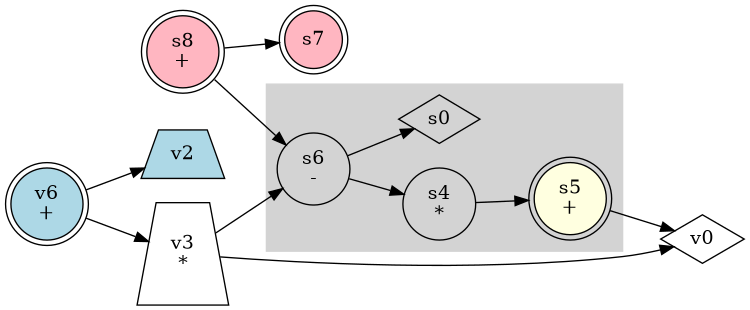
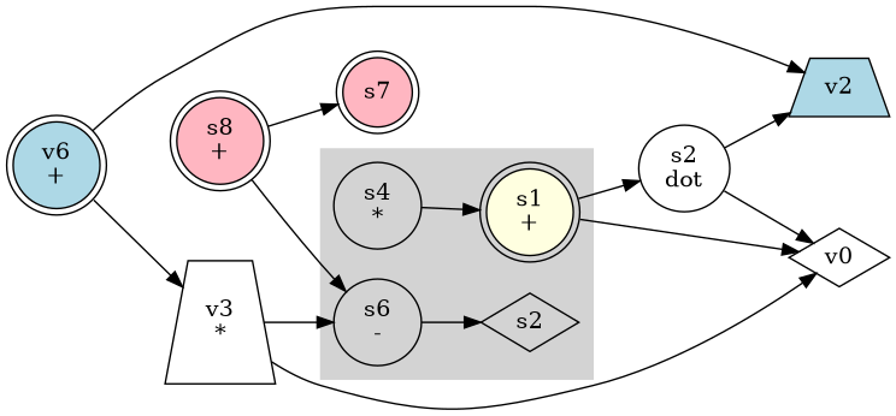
  digraph {
    rankdir=LR
    node [shape=doublecircle]
-   n1 [fillcolor=lightyellow label="s5\n+" style=filled]
+   n1 [fillcolor=lightyellow label="s1\n+" style=filled]
    n2 [label="s4\n*" shape=""]
    n3 [label="s6\n-" shape=""]
-   s0 [shape=diamond]
+   s0 [shape=diamond label=s2]
+   n5 [label="s2\ndot" shape=""]
    v0 [shape=diamond]
    n7 [fillcolor=lightblue label=v2 shape=trapezium style=filled]
    s7 [fillcolor=lightpink style=filled]
    n9 [label="v3\n*" shape=trapezium]
    n10 [fillcolor=lightblue label="v6\n+" style=filled]
    n11 [fillcolor=lightpink label="s8\n+" style=filled]
    subgraph cluster_1 {
      color=lightgrey
      style=filled
      n1
      n2
      n3
      s0
    }
+   n1 -> n5
    n1 -> v0
    n2 -> n1
-   n3 -> n2
    n3 -> s0
+   n5 -> v0
+   n5 -> n7
    n9 -> n3
    n9 -> v0
    n10 -> n7
    n10 -> n9
    n11 -> n3
    n11 -> s7
  }
